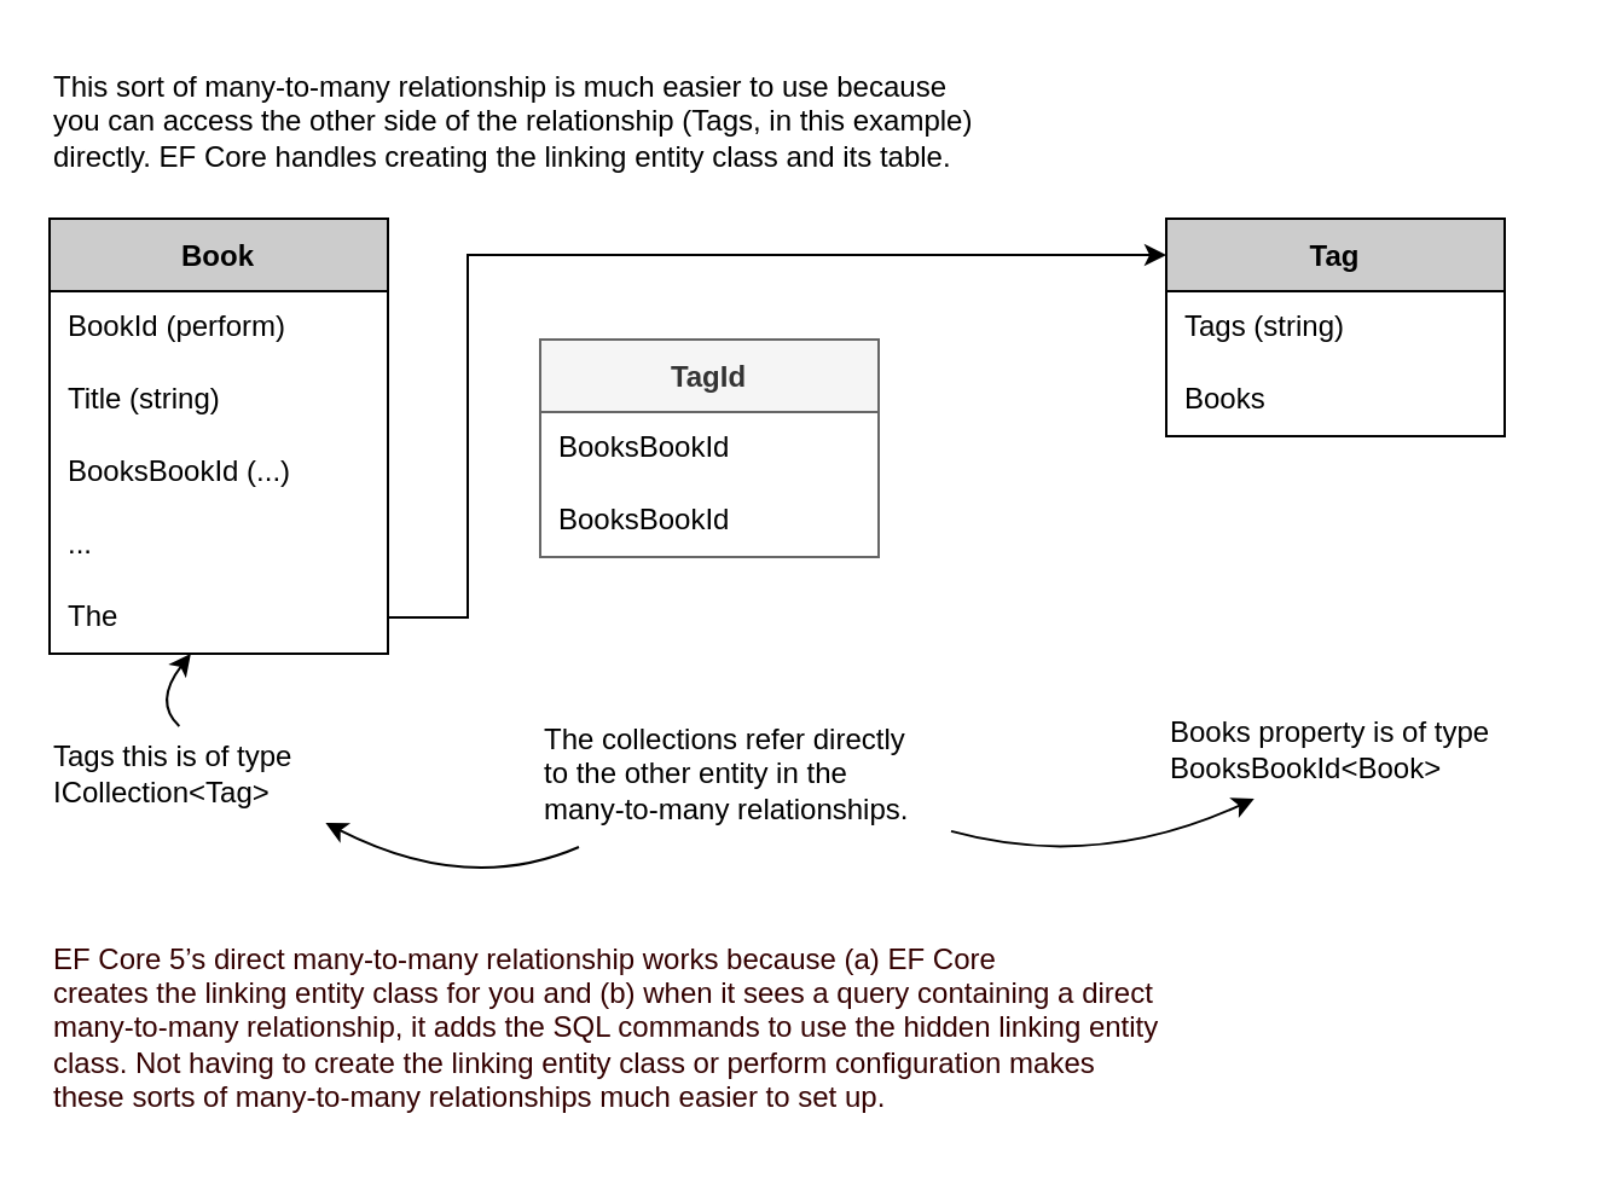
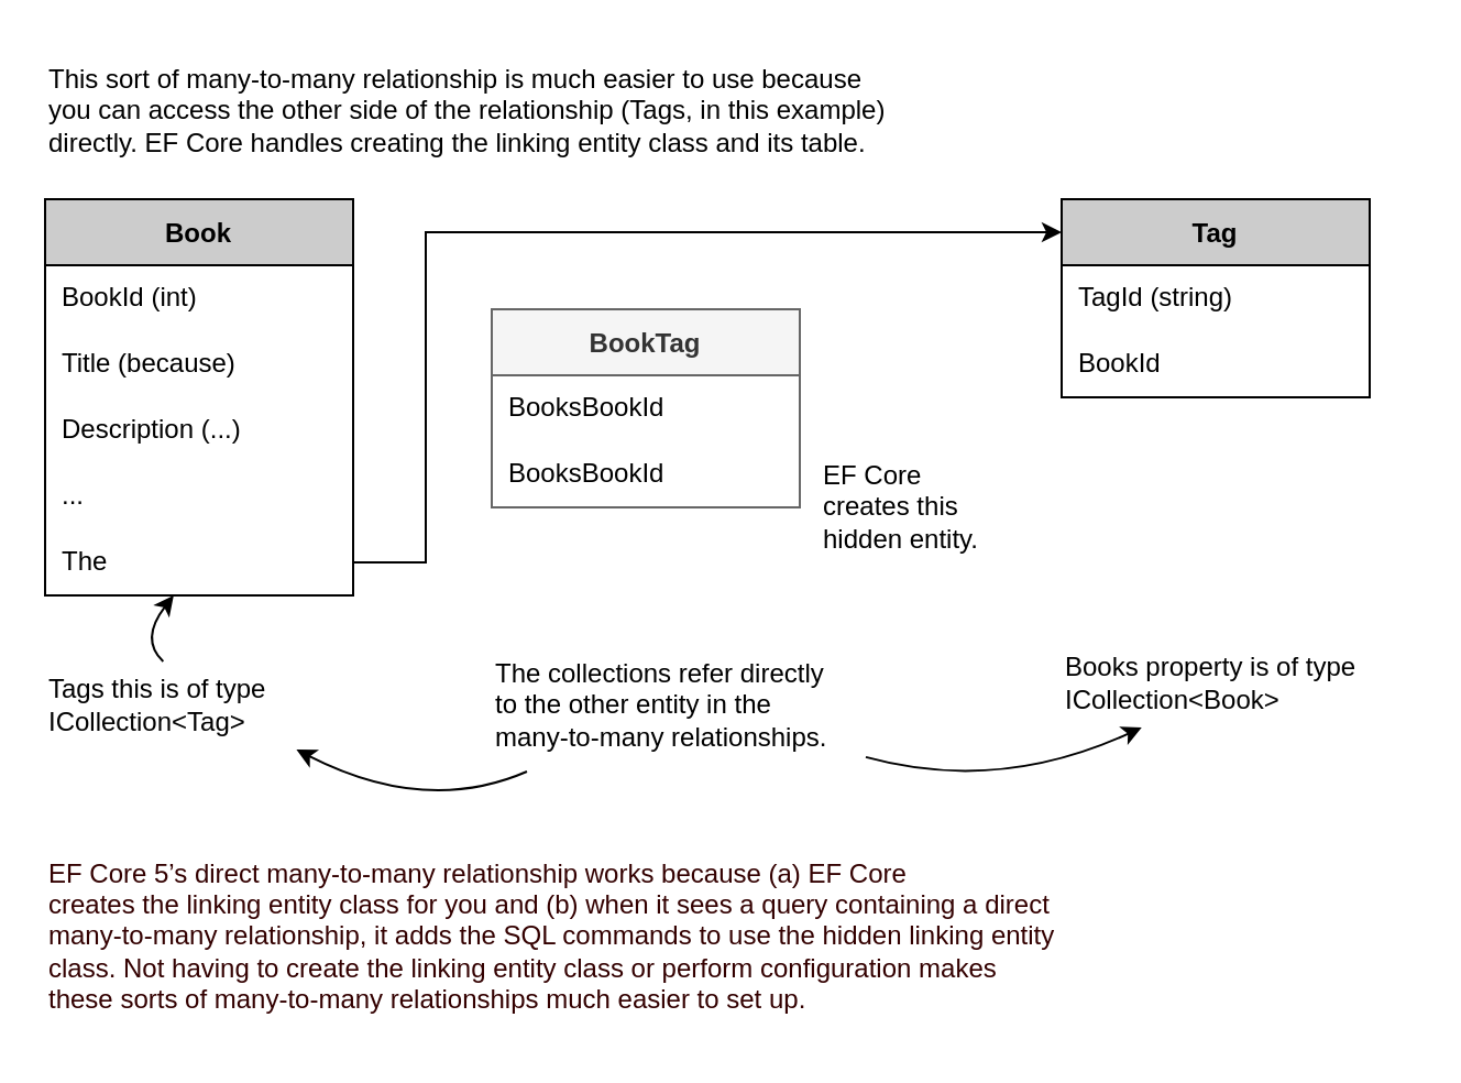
  <mxCell id="0" />
  <mxCell id="1" parent="0" />
  <mxCell id="2" value="EF Core 5’s direct many-to-many relationship works because (a) EF Core&#10;creates the linking entity class for you and (b) when it sees a query containing a direct&#10;many-to-many relationship, it adds the SQL commands to use the hidden linking entity&#10;class. Not having to create the linking entity class or perform configuration makes&#10;these sorts of many-to-many relationships much easier to set up." style="text;html=1;align=left;verticalAlign=middle;resizable=0;points=[];autosize=1;strokeColor=none;fillColor=none;fontColor=#330000;" parent="1" vertex="1"><mxGeometry x="20" y="380" width="480" height="90" as="geometry" /></mxCell>
  <mxCell id="3" value="Book" style="shape=table;startSize=30;container=1;collapsible=0;childLayout=tableLayout;fixedRows=1;rowLines=0;fontStyle=1;fillColor=#CCCCCC;" parent="1" vertex="1"><mxGeometry x="20" y="90" width="140" height="180" as="geometry" /></mxCell>
  <mxCell id="4" value="" style="shape=tableRow;horizontal=0;startSize=0;swimlaneHead=0;swimlaneBody=0;top=0;left=0;bottom=0;right=0;collapsible=0;dropTarget=0;fillColor=none;points=[[0,0.5],[1,0.5]];portConstraint=eastwest;" parent="3" vertex="1"><mxGeometry y="30" width="140" height="30" as="geometry" /></mxCell>
- <mxCell id="5" value="BookId (perform)" style="shape=partialRectangle;connectable=0;fillColor=none;top=0;left=0;bottom=1;right=0;align=left;spacingLeft=6;overflow=hidden;strokeColor=none;perimeterSpacing=0;shadow=0;labelBorderColor=none;whiteSpace=wrap;html=1;labelBackgroundColor=none;fontStyle=0" parent="4" vertex="1"><mxGeometry width="140" height="30" as="geometry"><mxRectangle width="140" height="30" as="alternateBounds" /></mxGeometry></mxCell>
+ <mxCell id="5" value="BookId (int)" style="shape=partialRectangle;connectable=0;fillColor=none;top=0;left=0;bottom=1;right=0;align=left;spacingLeft=6;overflow=hidden;strokeColor=none;perimeterSpacing=0;shadow=0;labelBorderColor=none;whiteSpace=wrap;html=1;labelBackgroundColor=none;fontStyle=0" parent="4" vertex="1"><mxGeometry width="140" height="30" as="geometry"><mxRectangle width="140" height="30" as="alternateBounds" /></mxGeometry></mxCell>
  <mxCell id="6" style="shape=tableRow;horizontal=0;startSize=0;swimlaneHead=0;swimlaneBody=0;top=0;left=0;bottom=0;right=0;collapsible=0;dropTarget=0;fillColor=none;points=[[0,0.5],[1,0.5]];portConstraint=eastwest;" parent="3" vertex="1"><mxGeometry y="60" width="140" height="30" as="geometry" /></mxCell>
- <mxCell id="7" value="Title (string)" style="shape=partialRectangle;html=1;whiteSpace=wrap;connectable=0;fillColor=none;top=0;left=0;bottom=0;right=0;align=left;spacingLeft=6;overflow=hidden;" parent="6" vertex="1"><mxGeometry width="140" height="30" as="geometry"><mxRectangle width="140" height="30" as="alternateBounds" /></mxGeometry></mxCell>
+ <mxCell id="7" value="Title (because)" style="shape=partialRectangle;html=1;whiteSpace=wrap;connectable=0;fillColor=none;top=0;left=0;bottom=0;right=0;align=left;spacingLeft=6;overflow=hidden;" parent="6" vertex="1"><mxGeometry width="140" height="30" as="geometry"><mxRectangle width="140" height="30" as="alternateBounds" /></mxGeometry></mxCell>
  <mxCell id="8" style="shape=tableRow;horizontal=0;startSize=0;swimlaneHead=0;swimlaneBody=0;top=0;left=0;bottom=0;right=0;collapsible=0;dropTarget=0;fillColor=none;points=[[0,0.5],[1,0.5]];portConstraint=eastwest;" parent="3" vertex="1"><mxGeometry y="90" width="140" height="30" as="geometry" /></mxCell>
- <mxCell id="9" value="BooksBookId (...)" style="shape=partialRectangle;html=1;whiteSpace=wrap;connectable=0;fillColor=none;top=0;left=0;bottom=0;right=0;align=left;spacingLeft=6;overflow=hidden;" parent="8" vertex="1"><mxGeometry width="140" height="30" as="geometry"><mxRectangle width="140" height="30" as="alternateBounds" /></mxGeometry></mxCell>
+ <mxCell id="9" value="Description (...)" style="shape=partialRectangle;html=1;whiteSpace=wrap;connectable=0;fillColor=none;top=0;left=0;bottom=0;right=0;align=left;spacingLeft=6;overflow=hidden;" parent="8" vertex="1"><mxGeometry width="140" height="30" as="geometry"><mxRectangle width="140" height="30" as="alternateBounds" /></mxGeometry></mxCell>
  <mxCell id="10" style="shape=tableRow;horizontal=0;startSize=0;swimlaneHead=0;swimlaneBody=0;top=0;left=0;bottom=0;right=0;collapsible=0;dropTarget=0;fillColor=none;points=[[0,0.5],[1,0.5]];portConstraint=eastwest;" parent="3" vertex="1"><mxGeometry y="120" width="140" height="30" as="geometry" /></mxCell>
  <mxCell id="11" value="..." style="shape=partialRectangle;html=1;whiteSpace=wrap;connectable=0;fillColor=none;top=0;left=0;bottom=0;right=0;align=left;spacingLeft=6;overflow=hidden;" parent="10" vertex="1"><mxGeometry width="140" height="30" as="geometry"><mxRectangle width="140" height="30" as="alternateBounds" /></mxGeometry></mxCell>
  <mxCell id="12" style="shape=tableRow;horizontal=0;startSize=0;swimlaneHead=0;swimlaneBody=0;top=0;left=0;bottom=0;right=0;collapsible=0;dropTarget=0;fillColor=none;points=[[0,0.5],[1,0.5]];portConstraint=eastwest;" parent="3" vertex="1"><mxGeometry y="150" width="140" height="30" as="geometry" /></mxCell>
  <mxCell id="13" value="The" style="shape=partialRectangle;html=1;whiteSpace=wrap;connectable=0;fillColor=none;top=0;left=0;bottom=0;right=0;align=left;spacingLeft=6;overflow=hidden;fontStyle=0" parent="12" vertex="1"><mxGeometry width="140" height="30" as="geometry"><mxRectangle width="140" height="30" as="alternateBounds" /></mxGeometry></mxCell>
- <mxCell id="14" value="TagId" style="shape=table;startSize=30;container=1;collapsible=0;childLayout=tableLayout;fixedRows=1;rowLines=0;fontStyle=1;fillColor=#f5f5f5;fontColor=#333333;strokeColor=#666666;" parent="1" vertex="1"><mxGeometry x="223" y="140" width="140" height="90" as="geometry" /></mxCell>
+ <mxCell id="14" value="BookTag" style="shape=table;startSize=30;container=1;collapsible=0;childLayout=tableLayout;fixedRows=1;rowLines=0;fontStyle=1;fillColor=#f5f5f5;fontColor=#333333;strokeColor=#666666;" parent="1" vertex="1"><mxGeometry x="223" y="140" width="140" height="90" as="geometry" /></mxCell>
  <mxCell id="15" value="" style="shape=tableRow;horizontal=0;startSize=0;swimlaneHead=0;swimlaneBody=0;top=0;left=0;bottom=0;right=0;collapsible=0;dropTarget=0;fillColor=none;points=[[0,0.5],[1,0.5]];portConstraint=eastwest;" parent="14" vertex="1"><mxGeometry y="30" width="140" height="30" as="geometry" /></mxCell>
  <mxCell id="16" value="BooksBookId" style="shape=partialRectangle;connectable=0;fillColor=none;top=0;left=0;bottom=1;right=0;align=left;spacingLeft=6;overflow=hidden;strokeColor=none;perimeterSpacing=0;shadow=0;labelBorderColor=none;whiteSpace=wrap;html=1;labelBackgroundColor=none;fontStyle=0" parent="15" vertex="1"><mxGeometry width="140" height="30" as="geometry"><mxRectangle width="140" height="30" as="alternateBounds" /></mxGeometry></mxCell>
  <mxCell id="17" style="shape=tableRow;horizontal=0;startSize=0;swimlaneHead=0;swimlaneBody=0;top=0;left=0;bottom=0;right=0;collapsible=0;dropTarget=0;fillColor=none;points=[[0,0.5],[1,0.5]];portConstraint=eastwest;" parent="14" vertex="1"><mxGeometry y="60" width="140" height="30" as="geometry" /></mxCell>
  <mxCell id="18" value="BooksBookId" style="shape=partialRectangle;html=1;whiteSpace=wrap;connectable=0;fillColor=none;top=0;left=0;bottom=0;right=0;align=left;spacingLeft=6;overflow=hidden;" parent="17" vertex="1"><mxGeometry width="140" height="30" as="geometry"><mxRectangle width="140" height="30" as="alternateBounds" /></mxGeometry></mxCell>
  <mxCell id="19" value="Tag" style="shape=table;startSize=30;container=1;collapsible=0;childLayout=tableLayout;fixedRows=1;rowLines=0;fontStyle=1;fillColor=#CCCCCC;" parent="1" vertex="1"><mxGeometry x="482" y="90" width="140" height="90" as="geometry" /></mxCell>
  <mxCell id="20" style="shape=tableRow;horizontal=0;startSize=0;swimlaneHead=0;swimlaneBody=0;top=0;left=0;bottom=0;right=0;collapsible=0;dropTarget=0;fillColor=none;points=[[0,0.5],[1,0.5]];portConstraint=eastwest;" parent="19" vertex="1"><mxGeometry y="30" width="140" height="30" as="geometry" /></mxCell>
- <mxCell id="21" value="Tags (string)" style="shape=partialRectangle;html=1;whiteSpace=wrap;connectable=0;fillColor=none;top=0;left=0;bottom=0;right=0;align=left;spacingLeft=6;overflow=hidden;" parent="20" vertex="1"><mxGeometry width="140" height="30" as="geometry"><mxRectangle width="140" height="30" as="alternateBounds" /></mxGeometry></mxCell>
+ <mxCell id="21" value="TagId (string)" style="shape=partialRectangle;html=1;whiteSpace=wrap;connectable=0;fillColor=none;top=0;left=0;bottom=0;right=0;align=left;spacingLeft=6;overflow=hidden;" parent="20" vertex="1"><mxGeometry width="140" height="30" as="geometry"><mxRectangle width="140" height="30" as="alternateBounds" /></mxGeometry></mxCell>
  <mxCell id="22" style="shape=tableRow;horizontal=0;startSize=0;swimlaneHead=0;swimlaneBody=0;top=0;left=0;bottom=0;right=0;collapsible=0;dropTarget=0;fillColor=none;points=[[0,0.5],[1,0.5]];portConstraint=eastwest;" parent="19" vertex="1"><mxGeometry y="60" width="140" height="30" as="geometry" /></mxCell>
- <mxCell id="23" value="Books" style="shape=partialRectangle;html=1;whiteSpace=wrap;connectable=0;fillColor=none;top=0;left=0;bottom=0;right=0;align=left;spacingLeft=6;overflow=hidden;" parent="22" vertex="1"><mxGeometry width="140" height="30" as="geometry"><mxRectangle width="140" height="30" as="alternateBounds" /></mxGeometry></mxCell>
+ <mxCell id="23" value="BookId" style="shape=partialRectangle;html=1;whiteSpace=wrap;connectable=0;fillColor=none;top=0;left=0;bottom=0;right=0;align=left;spacingLeft=6;overflow=hidden;" parent="22" vertex="1"><mxGeometry width="140" height="30" as="geometry"><mxRectangle width="140" height="30" as="alternateBounds" /></mxGeometry></mxCell>
  <mxCell id="24" value="This sort of many-to-many relationship is much easier to use because&#10;you can access the other side of the relationship (Tags, in this example)&#10;directly. EF Core handles creating the linking entity class and its table." style="text;html=1;align=left;verticalAlign=middle;resizable=0;points=[];autosize=1;strokeColor=none;fillColor=none;" parent="1" vertex="1"><mxGeometry x="20" y="20" width="400" height="60" as="geometry" /></mxCell>
+ <mxCell id="25" value="&lt;div&gt;EF Core&lt;/div&gt;&lt;div&gt;creates this&lt;/div&gt;&lt;div&gt;hidden entity.&lt;/div&gt;" style="text;html=1;align=left;verticalAlign=middle;resizable=0;points=[];autosize=1;strokeColor=none;fillColor=none;" vertex="1" parent="1"><mxGeometry x="372" y="200" width="90" height="60" as="geometry" /></mxCell>
  <mxCell id="26" value="&lt;div&gt;Tags this is of type&lt;/div&gt;&lt;div style=&quot;&quot;&gt;ICollection&amp;lt;Tag&amp;gt;&lt;/div&gt;" style="text;html=1;align=left;verticalAlign=middle;resizable=0;points=[];autosize=1;strokeColor=none;fillColor=none;" vertex="1" parent="1"><mxGeometry x="20" y="300" width="150" height="40" as="geometry" /></mxCell>
  <mxCell id="27" value="The collections refer directly&#10;to the other entity in the&#10;many-to-many relationships." style="text;html=1;align=left;verticalAlign=middle;resizable=0;points=[];autosize=1;strokeColor=none;fillColor=none;" vertex="1" parent="1"><mxGeometry x="223" y="290" width="170" height="60" as="geometry" /></mxCell>
- <mxCell id="28" value="&lt;div&gt;Books property is of type&lt;/div&gt;&lt;div&gt;BooksBookId&amp;lt;Book&amp;gt;&lt;/div&gt;" style="text;html=1;align=left;verticalAlign=middle;resizable=0;points=[];autosize=1;strokeColor=none;fillColor=none;" vertex="1" parent="1"><mxGeometry x="482" y="290" width="160" height="40" as="geometry" /></mxCell>
+ <mxCell id="28" value="&lt;div&gt;Books property is of type&lt;/div&gt;&lt;div&gt;ICollection&amp;lt;Book&amp;gt;&lt;/div&gt;" style="text;html=1;align=left;verticalAlign=middle;resizable=0;points=[];autosize=1;strokeColor=none;fillColor=none;" vertex="1" parent="1"><mxGeometry x="482" y="290" width="160" height="40" as="geometry" /></mxCell>
  <mxCell id="29" value="" style="endArrow=classic;html=1;rounded=0;exitX=1;exitY=0.5;exitDx=0;exitDy=0;entryX=0;entryY=0.167;entryDx=0;entryDy=0;entryPerimeter=0;" edge="1" parent="1" source="12" target="19"><mxGeometry width="50" height="50" relative="1" as="geometry"><mxPoint x="163" y="380" as="sourcePoint" /><mxPoint x="213" y="330" as="targetPoint" /><Array as="points"><mxPoint x="193" y="255" /><mxPoint x="193" y="105" /></Array></mxGeometry></mxCell>
  <mxCell id="30" value="" style="endArrow=classic;html=1;curved=1;" edge="1" parent="1" source="27" target="28"><mxGeometry width="50" height="50" relative="1" as="geometry"><mxPoint x="423" y="400" as="sourcePoint" /><mxPoint x="473" y="350" as="targetPoint" /><Array as="points"><mxPoint x="453" y="360" /></Array></mxGeometry></mxCell>
  <mxCell id="31" value="" style="endArrow=classic;html=1;curved=1;" edge="1" parent="1" source="27" target="26"><mxGeometry width="50" height="50" relative="1" as="geometry"><mxPoint x="183" y="380" as="sourcePoint" /><mxPoint x="233" y="330" as="targetPoint" /><Array as="points"><mxPoint x="193" y="370" /></Array></mxGeometry></mxCell>
  <mxCell id="32" value="" style="endArrow=classic;html=1;curved=1;" edge="1" parent="1" source="26" target="12"><mxGeometry width="50" height="50" relative="1" as="geometry"><mxPoint x="193" y="320" as="sourcePoint" /><mxPoint x="243" y="270" as="targetPoint" /><Array as="points"><mxPoint x="63" y="290" /></Array></mxGeometry></mxCell>
